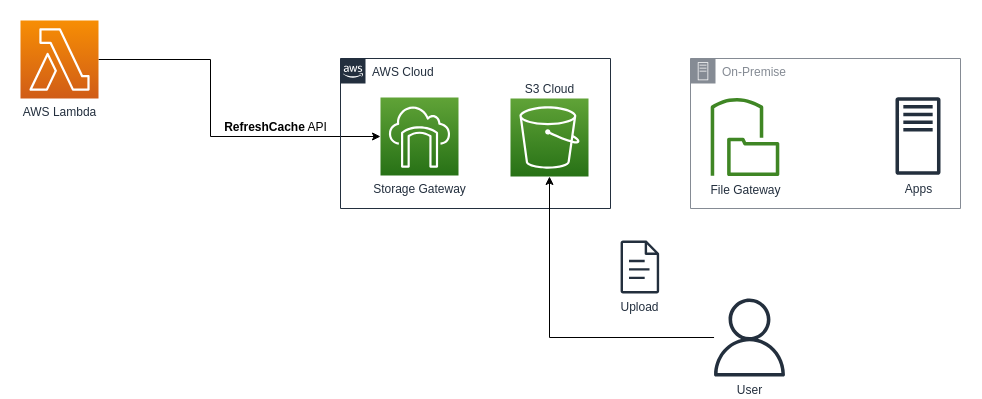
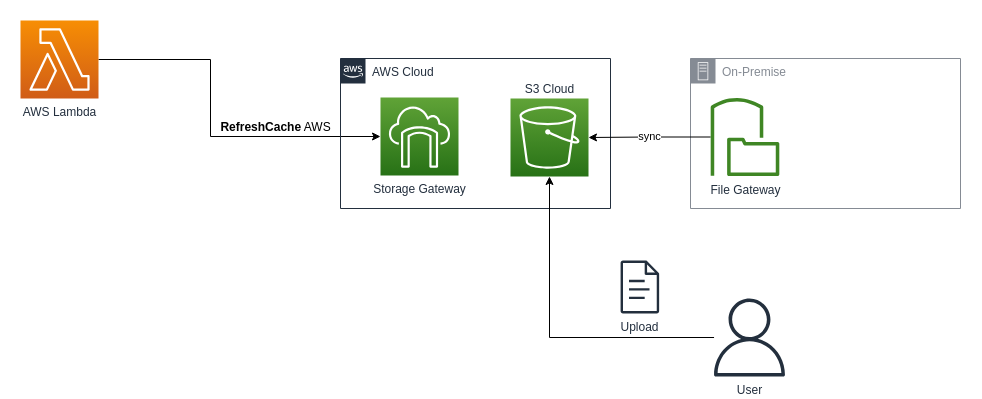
  <mxCell id="0" />
  <mxCell id="1" parent="0" />
  <mxCell id="2" style="edgeStyle=orthogonalEdgeStyle;rounded=0;orthogonalLoop=1;jettySize=auto;html=1;entryX=0;entryY=0.5;entryDx=0;entryDy=0;entryPerimeter=0;" edge="1" parent="1" source="3" target="6"><mxGeometry relative="1" as="geometry"><Array as="points"><mxPoint x="210" y="59" /><mxPoint x="210" y="136" /></Array></mxGeometry></mxCell>
  <mxCell id="3" value="AWS Lambda" style="sketch=0;points=[[0,0,0],[0.25,0,0],[0.5,0,0],[0.75,0,0],[1,0,0],[0,1,0],[0.25,1,0],[0.5,1,0],[0.75,1,0],[1,1,0],[0,0.25,0],[0,0.5,0],[0,0.75,0],[1,0.25,0],[1,0.5,0],[1,0.75,0]];outlineConnect=0;fontColor=#232F3E;gradientColor=#F78E04;gradientDirection=north;fillColor=#D05C17;strokeColor=#ffffff;dashed=0;verticalLabelPosition=bottom;verticalAlign=top;align=center;html=1;fontSize=12;fontStyle=0;aspect=fixed;shape=mxgraph.aws4.resourceIcon;resIcon=mxgraph.aws4.lambda;" vertex="1" parent="1"><mxGeometry x="20" y="20" width="78" height="78" as="geometry" /></mxCell>
  <mxCell id="4" value="AWS Cloud" style="points=[[0,0],[0.25,0],[0.5,0],[0.75,0],[1,0],[1,0.25],[1,0.5],[1,0.75],[1,1],[0.75,1],[0.5,1],[0.25,1],[0,1],[0,0.75],[0,0.5],[0,0.25]];outlineConnect=0;gradientColor=none;html=1;whiteSpace=wrap;fontSize=12;fontStyle=0;container=1;pointerEvents=0;collapsible=0;recursiveResize=0;shape=mxgraph.aws4.group;grIcon=mxgraph.aws4.group_aws_cloud_alt;strokeColor=#232F3E;fillColor=none;verticalAlign=top;align=left;spacingLeft=30;fontColor=#232F3E;dashed=0;" vertex="1" parent="1"><mxGeometry x="340" y="58" width="270" height="150" as="geometry" /></mxCell>
  <mxCell id="5" value="S3 Cloud" style="sketch=0;points=[[0,0,0],[0.25,0,0],[0.5,0,0],[0.75,0,0],[1,0,0],[0,1,0],[0.25,1,0],[0.5,1,0],[0.75,1,0],[1,1,0],[0,0.25,0],[0,0.5,0],[0,0.75,0],[1,0.25,0],[1,0.5,0],[1,0.75,0]];outlineConnect=0;fontColor=#232F3E;gradientColor=#60A337;gradientDirection=north;fillColor=#277116;strokeColor=#ffffff;dashed=0;verticalLabelPosition=top;verticalAlign=bottom;align=center;html=1;fontSize=12;fontStyle=0;aspect=fixed;shape=mxgraph.aws4.resourceIcon;resIcon=mxgraph.aws4.s3;labelPosition=center;" vertex="1" parent="4"><mxGeometry x="170" y="40" width="78" height="78" as="geometry" /></mxCell>
  <mxCell id="6" value="Storage Gateway" style="sketch=0;points=[[0,0,0],[0.25,0,0],[0.5,0,0],[0.75,0,0],[1,0,0],[0,1,0],[0.25,1,0],[0.5,1,0],[0.75,1,0],[1,1,0],[0,0.25,0],[0,0.5,0],[0,0.75,0],[1,0.25,0],[1,0.5,0],[1,0.75,0]];outlineConnect=0;fontColor=#232F3E;gradientColor=#60A337;gradientDirection=north;fillColor=#277116;strokeColor=#ffffff;dashed=0;verticalLabelPosition=bottom;verticalAlign=top;align=center;html=1;fontSize=12;fontStyle=0;aspect=fixed;shape=mxgraph.aws4.resourceIcon;resIcon=mxgraph.aws4.storage_gateway;" vertex="1" parent="4"><mxGeometry x="40" y="39" width="78" height="78" as="geometry" /></mxCell>
  <mxCell id="7" value="On-Premise" style="sketch=0;outlineConnect=0;gradientColor=none;html=1;whiteSpace=wrap;fontSize=12;fontStyle=0;shape=mxgraph.aws4.group;grIcon=mxgraph.aws4.group_on_premise;strokeColor=#858B94;fillColor=none;verticalAlign=top;align=left;spacingLeft=30;fontColor=#858B94;dashed=0;" vertex="1" parent="1"><mxGeometry x="690" y="58" width="270" height="150" as="geometry" /></mxCell>
+ <mxCell id="8" value="sync" style="edgeStyle=orthogonalEdgeStyle;rounded=0;orthogonalLoop=1;jettySize=auto;html=1;" edge="1" parent="1" source="9" target="5"><mxGeometry relative="1" as="geometry" /></mxCell>
  <mxCell id="9" value="File Gateway" style="sketch=0;outlineConnect=0;fontColor=#232F3E;gradientColor=none;fillColor=#3F8624;strokeColor=none;dashed=0;verticalLabelPosition=bottom;verticalAlign=top;align=center;html=1;fontSize=12;fontStyle=0;aspect=fixed;pointerEvents=1;shape=mxgraph.aws4.file_gateway;" vertex="1" parent="1"><mxGeometry x="710" y="97.5" width="69" height="78" as="geometry" /></mxCell>
- <mxCell id="10" value="Apps" style="sketch=0;outlineConnect=0;fontColor=#232F3E;gradientColor=none;fillColor=#232F3D;strokeColor=none;dashed=0;verticalLabelPosition=bottom;verticalAlign=top;align=center;html=1;fontSize=12;fontStyle=0;aspect=fixed;pointerEvents=1;shape=mxgraph.aws4.traditional_server;" vertex="1" parent="1"><mxGeometry x="895" y="96.5" width="45" height="78" as="geometry" /></mxCell>
- <mxCell id="11" value="&lt;b&gt;RefreshCache&lt;/b&gt; API" style="text;html=1;align=center;verticalAlign=middle;resizable=0;points=[];autosize=1;strokeColor=none;fillColor=none;" vertex="1" parent="1"><mxGeometry x="210" y="112" width="130" height="30" as="geometry" /></mxCell>
+ <mxCell id="11" value="&lt;b&gt;RefreshCache&lt;/b&gt; AWS" style="text;html=1;align=center;verticalAlign=middle;resizable=0;points=[];autosize=1;strokeColor=none;fillColor=none;" vertex="1" parent="1"><mxGeometry x="210" y="112" width="130" height="30" as="geometry" /></mxCell>
  <mxCell id="12" style="edgeStyle=orthogonalEdgeStyle;rounded=0;orthogonalLoop=1;jettySize=auto;html=1;" edge="1" parent="1" source="13" target="5"><mxGeometry relative="1" as="geometry" /></mxCell>
  <mxCell id="13" value="User" style="sketch=0;outlineConnect=0;fontColor=#232F3E;gradientColor=none;fillColor=#232F3D;strokeColor=none;dashed=0;verticalLabelPosition=bottom;verticalAlign=top;align=center;html=1;fontSize=12;fontStyle=0;aspect=fixed;pointerEvents=1;shape=mxgraph.aws4.user;" vertex="1" parent="1"><mxGeometry x="710" y="298" width="78" height="78" as="geometry" /></mxCell>
- <mxCell id="14" value="Upload" style="sketch=0;outlineConnect=0;fontColor=#232F3E;gradientColor=none;fillColor=#232F3D;strokeColor=none;dashed=0;verticalLabelPosition=bottom;verticalAlign=top;align=center;html=1;fontSize=12;fontStyle=0;aspect=fixed;pointerEvents=1;shape=mxgraph.aws4.document;" vertex="1" parent="1"><mxGeometry x="620" y="240" width="38.73" height="53" as="geometry" /></mxCell>
+ <mxCell id="14" value="Upload" style="sketch=0;outlineConnect=0;fontColor=#232F3E;gradientColor=none;fillColor=#232F3D;strokeColor=none;dashed=0;verticalLabelPosition=bottom;verticalAlign=top;align=center;html=1;fontSize=12;fontStyle=0;aspect=fixed;pointerEvents=1;shape=mxgraph.aws4.document;" vertex="1" parent="1"><mxGeometry x="620" y="260" width="38.73" height="53" as="geometry" /></mxCell>
